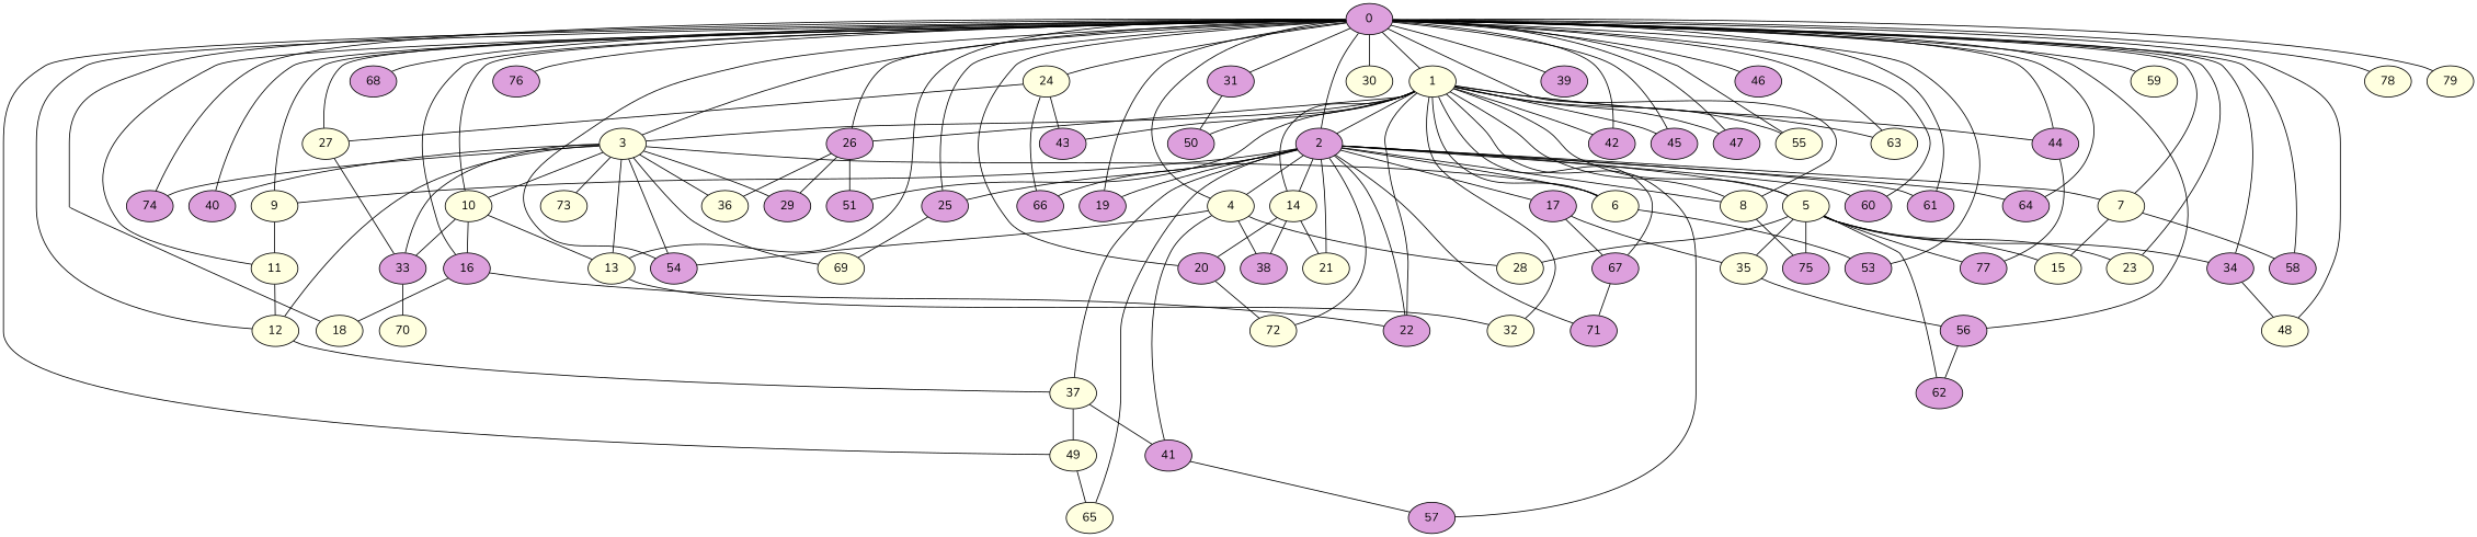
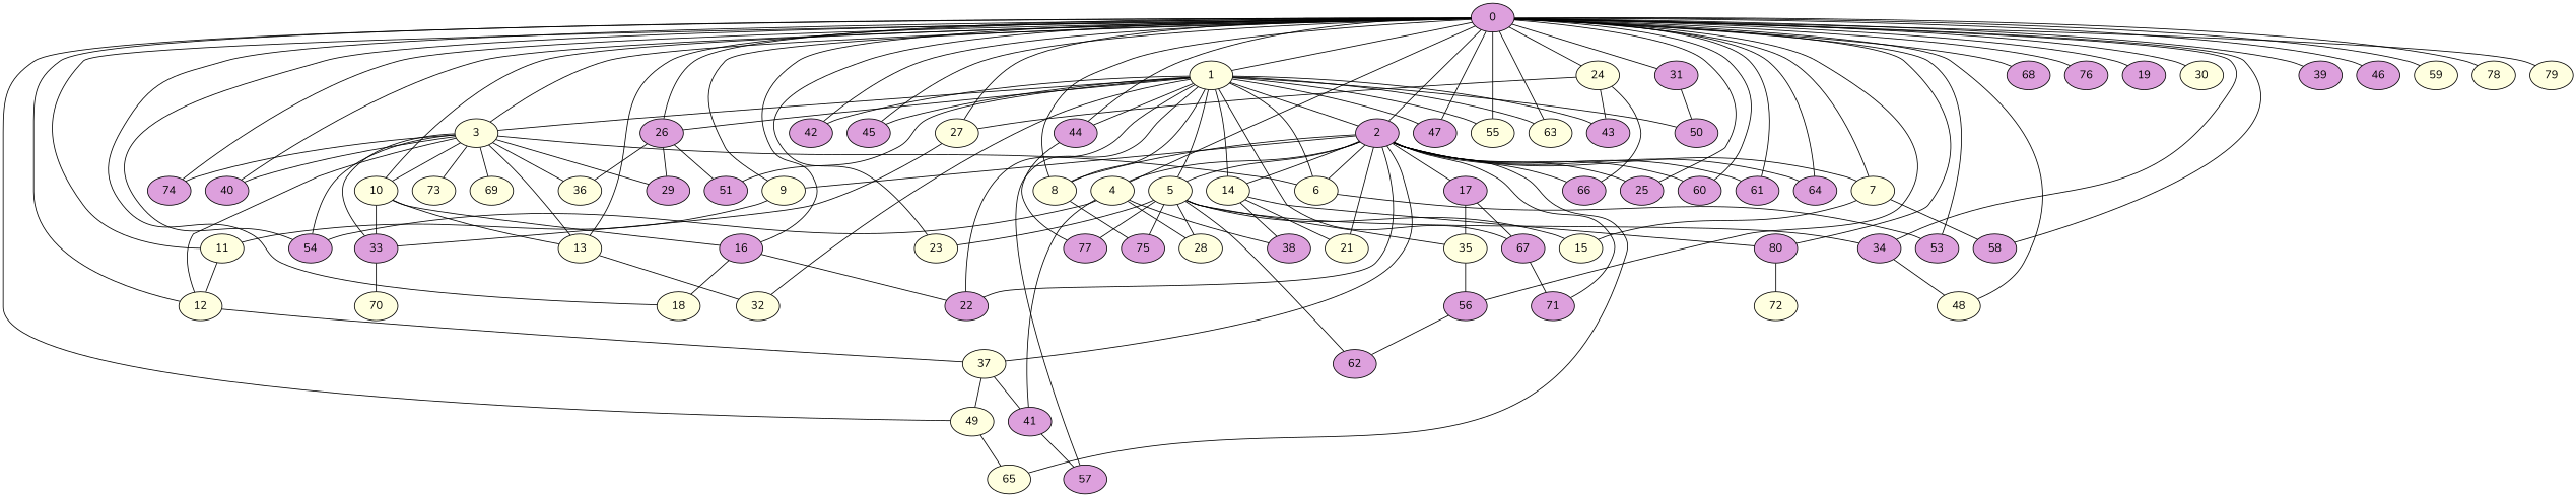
  graph {
    fontname=Nunito
    node [fillcolor=plum fontname=Nunito style=filled]
    edge [fontname=Nunito]
    8 [fillcolor=lightyellow]
    75
    0
    9 [fillcolor=lightyellow]
    1 [fillcolor=lightyellow]
    74
    10 [fillcolor=lightyellow]
    2
    11 [fillcolor=lightyellow]
    3 [fillcolor=lightyellow]
    68
    4 [fillcolor=lightyellow]
    7 [fillcolor=lightyellow]
    76
    12 [fillcolor=lightyellow]
    13 [fillcolor=lightyellow]
    16
    19
    18 [fillcolor=lightyellow]
-   20
+   20 [label=80]
    23 [fillcolor=lightyellow]
    24 [fillcolor=lightyellow]
    25
    26
    27 [fillcolor=lightyellow]
    30 [fillcolor=lightyellow]
    31
    34
    39
    40
    42
    44
    45
    46
    47
    48 [fillcolor=lightyellow]
    49 [fillcolor=lightyellow]
    53
    54
    55 [fillcolor=lightyellow]
    58
    59 [fillcolor=lightyellow]
    60
    61
    56
    63 [fillcolor=lightyellow]
    64
    78 [fillcolor=lightyellow]
    79 [fillcolor=lightyellow]
    32 [fillcolor=lightyellow]
    67
    5 [fillcolor=lightyellow]
    22
    6 [fillcolor=lightyellow]
    14 [fillcolor=lightyellow]
    43
    50
    51
    57
    33
    65 [fillcolor=lightyellow]
    72 [fillcolor=lightyellow]
    71
    17
    21 [fillcolor=lightyellow]
    37 [fillcolor=lightyellow]
    66
    36 [fillcolor=lightyellow]
    29
    73 [fillcolor=lightyellow]
    69 [fillcolor=lightyellow]
    28 [fillcolor=lightyellow]
    38
    41
    15 [fillcolor=lightyellow]
    77
    62
    35 [fillcolor=lightyellow]
    70 [fillcolor=lightyellow]
    8 -- 75
    0 -- 8
    0 -- 9
    0 -- 1
    0 -- 74
    0 -- 10
    0 -- 2
    0 -- 11
    0 -- 3
    0 -- 68
    0 -- 4
    0 -- 7
    0 -- 76
    0 -- 12
    0 -- 13
    0 -- 16
    0 -- 19
    0 -- 18
    0 -- 20
    0 -- 23
    0 -- 24
    0 -- 25
    0 -- 26
    0 -- 27
    0 -- 30
    0 -- 31
    0 -- 34
    0 -- 39
    0 -- 40
    0 -- 42
    0 -- 44
    0 -- 45
    0 -- 46
    0 -- 47
    0 -- 48
    0 -- 49
    0 -- 53
    0 -- 54
    0 -- 55
    0 -- 58
    0 -- 59
    0 -- 60
    0 -- 61
    0 -- 56
    0 -- 63
    0 -- 64
    0 -- 78
    0 -- 79
    9 -- 11
    1 -- 8
    1 -- 2
    1 -- 3
    1 -- 26
    1 -- 42
    1 -- 44
    1 -- 45
    1 -- 47
    1 -- 55
    1 -- 63
    1 -- 32
    1 -- 67
    1 -- 5
    1 -- 22
    1 -- 6
    1 -- 14
    1 -- 43
    1 -- 50
    1 -- 51
    1 -- 57
    10 -- 13
    10 -- 16
    10 -- 33
    2 -- 8
    2 -- 9
    2 -- 4
    2 -- 7
-   2 -- 19
    2 -- 25
    2 -- 60
    2 -- 61
    2 -- 64
    2 -- 5
    2 -- 22
    2 -- 6
    2 -- 14
    2 -- 65
-   2 -- 72
    2 -- 71
    2 -- 17
    2 -- 21
    2 -- 37
    2 -- 66
    11 -- 12
    3 -- 74
    3 -- 10
    3 -- 12
    3 -- 13
    3 -- 40
    3 -- 54
    3 -- 6
    3 -- 33
    3 -- 36
    3 -- 29
    3 -- 73
    3 -- 69
    4 -- 54
    4 -- 28
    4 -- 38
    4 -- 41
    7 -- 58
    7 -- 15
    12 -- 37
    13 -- 32
    16 -- 18
    16 -- 22
    20 -- 72
    24 -- 27
    24 -- 43
    24 -- 66
-   25 -- 69
    26 -- 51
    26 -- 36
    26 -- 29
    27 -- 33
    31 -- 50
    34 -- 48
    44 -- 77
    49 -- 65
    56 -- 62
    67 -- 71
    5 -- 75
    5 -- 23
    5 -- 34
    5 -- 28
    5 -- 15
    5 -- 77
    5 -- 62
    5 -- 35
    6 -- 53
    14 -- 20
    14 -- 21
    14 -- 38
    33 -- 70
    17 -- 67
    17 -- 35
    37 -- 49
    37 -- 41
    41 -- 57
    35 -- 56
  }
